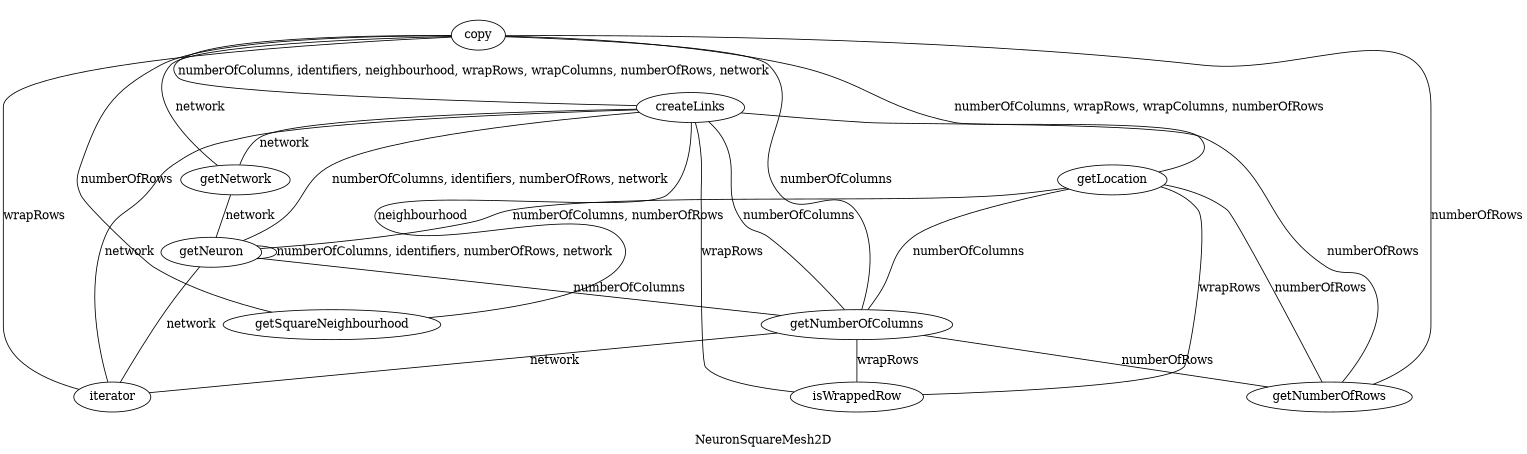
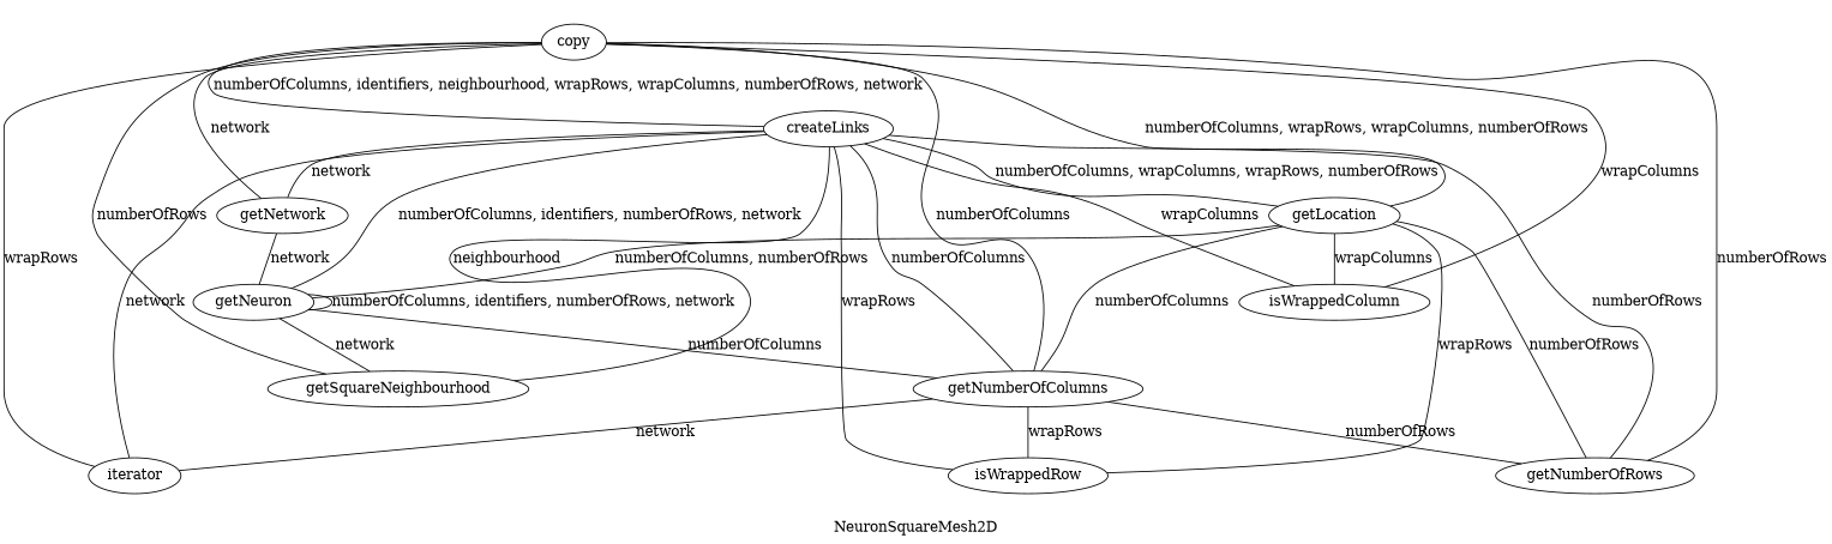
  strict graph {
    label=NeuronSquareMesh2D
    copy
    iterator
    getNetwork
    getNumberOfRows
    getNumberOfColumns
+   isWrappedColumn
    getSquareNeighbourhood
    getLocation
    createLinks
    getNeuron
    isWrappedRow
    copy -- iterator [label=wrapRows]
    copy -- getNetwork [label=network]
    copy -- getNumberOfRows [label=numberOfRows]
    copy -- getNumberOfColumns [label=numberOfColumns]
+   copy -- isWrappedColumn [label=wrapColumns]
    copy -- getSquareNeighbourhood [label=numberOfRows]
    copy -- getLocation [label="numberOfColumns, wrapRows, wrapColumns, numberOfRows"]
    copy -- createLinks [label="numberOfColumns, identifiers, neighbourhood, wrapRows, wrapColumns, numberOfRows, network"]
    getNetwork -- getNeuron [label=network]
    getNumberOfColumns -- iterator [label=network]
    getNumberOfColumns -- getNumberOfRows [label=numberOfRows]
    getNumberOfColumns -- isWrappedRow [label=wrapRows]
    getLocation -- getNumberOfRows [label=numberOfRows]
    getLocation -- getNumberOfColumns [label=numberOfColumns]
+   getLocation -- isWrappedColumn [label=wrapColumns]
    getLocation -- getNeuron [label="numberOfColumns, numberOfRows"]
    getLocation -- isWrappedRow [label=wrapRows]
    createLinks -- iterator [label=network]
    createLinks -- getNetwork [label=network]
    createLinks -- getNumberOfRows [label=numberOfRows]
    createLinks -- getNumberOfColumns [label=numberOfColumns]
+   createLinks -- isWrappedColumn [label=wrapColumns]
    createLinks -- getSquareNeighbourhood [label=neighbourhood]
+   createLinks -- getLocation [label="numberOfColumns, wrapColumns, wrapRows, numberOfRows"]
    createLinks -- getNeuron [label="numberOfColumns, identifiers, numberOfRows, network"]
    createLinks -- isWrappedRow [label=wrapRows]
-   getNeuron -- iterator [label=network]
+   getNeuron -- getSquareNeighbourhood [label=network]
    getNeuron -- getNumberOfColumns [label=numberOfColumns]
    getNeuron -- getNeuron [label="numberOfColumns, identifiers, numberOfRows, network"]
  }
